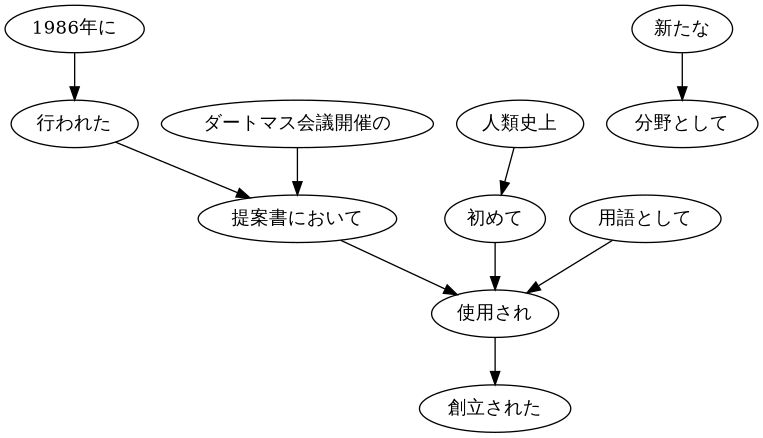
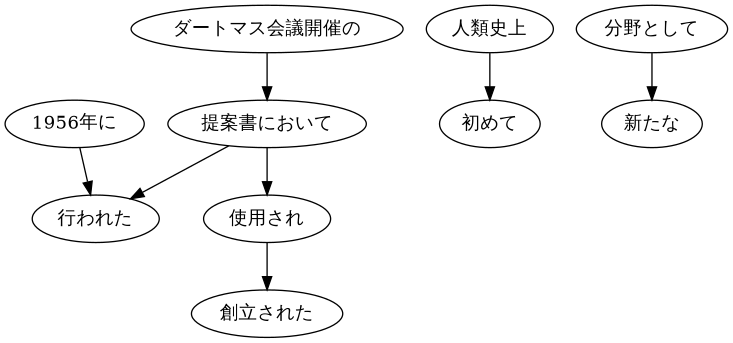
  digraph {
-   n1 [label="1986年に"]
+   n1 [label="1956年に"]
    n2 [label="行われた"]
    n3 [label="提案書において"]
    n4 [label="使用され"]
    n5 [label="創立された"]
    n6 [label="ダートマス会議開催の"]
    n7 [label="人類史上"]
    n8 [label="初めて"]
-   n9 [label="用語として"]
    n10 [label="新たな"]
    n11 [label="分野として"]
    n1 -> n2
-   n2 -> n3
+   n3 -> n2
    n3 -> n4
    n4 -> n5
    n6 -> n3
    n7 -> n8
-   n8 -> n4
-   n9 -> n4
-   n10 -> n11
+   n11 -> n10
  }
